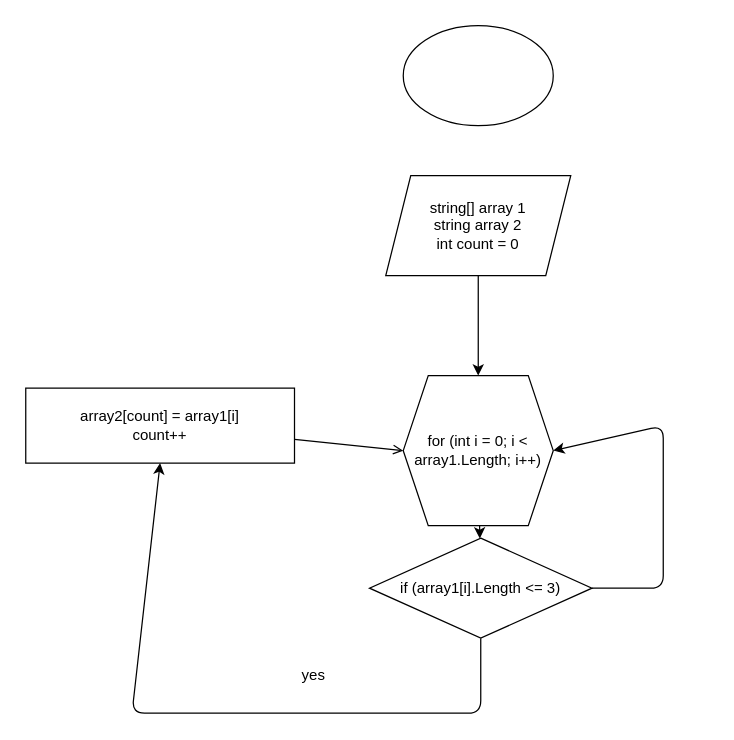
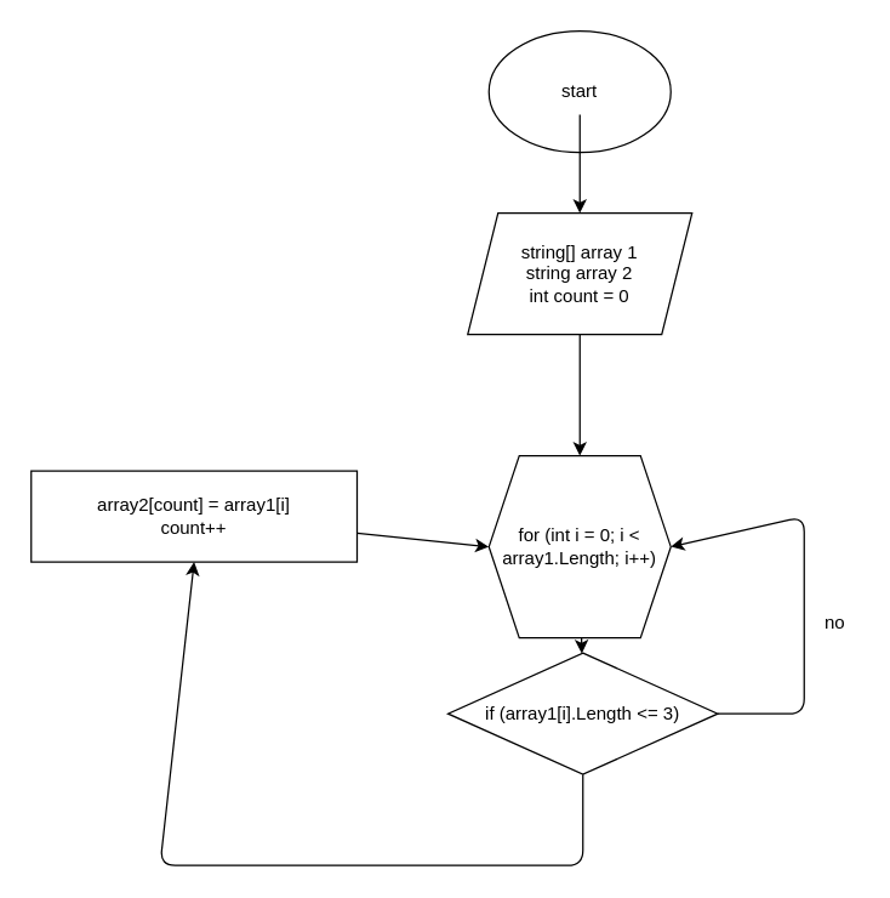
  <mxCell id="0" />
  <mxCell id="1" parent="0" />
  <mxCell id="2" value="" style="ellipse;whiteSpace=wrap;html=1;" vertex="1" parent="1"><mxGeometry x="322" y="20" width="120" height="80" as="geometry" /></mxCell>
+ <mxCell id="3" value="" style="edgeStyle=none;html=1;" edge="1" parent="1" source="4" target="6"><mxGeometry relative="1" as="geometry" /></mxCell>
+ <mxCell id="4" value="start" style="text;html=1;strokeColor=none;fillColor=none;align=center;verticalAlign=middle;whiteSpace=wrap;rounded=0;" vertex="1" parent="1"><mxGeometry x="352" y="45" width="60" height="30" as="geometry" /></mxCell>
  <mxCell id="5" value="" style="edgeStyle=none;html=1;" edge="1" parent="1" source="6" target="8"><mxGeometry relative="1" as="geometry" /></mxCell>
  <mxCell id="6" value="string[] array 1&lt;br&gt;string array 2&lt;br&gt;int count = 0" style="shape=parallelogram;perimeter=parallelogramPerimeter;whiteSpace=wrap;html=1;fixedSize=1;" vertex="1" parent="1"><mxGeometry x="308" y="140" width="148" height="80" as="geometry" /></mxCell>
  <mxCell id="7" value="" style="edgeStyle=none;html=1;" edge="1" parent="1" source="8" target="11"><mxGeometry relative="1" as="geometry" /></mxCell>
  <mxCell id="8" value="for (int i = 0; i &amp;lt; array1.Length; i++)" style="shape=hexagon;perimeter=hexagonPerimeter2;whiteSpace=wrap;html=1;fixedSize=1;" vertex="1" parent="1"><mxGeometry x="322" y="300" width="120" height="120" as="geometry" /></mxCell>
  <mxCell id="9" style="edgeStyle=none;html=1;exitX=0.5;exitY=1;exitDx=0;exitDy=0;entryX=0.5;entryY=1;entryDx=0;entryDy=0;" edge="1" parent="1" source="11" target="13"><mxGeometry relative="1" as="geometry"><mxPoint x="70" y="400" as="targetPoint" /><Array as="points"><mxPoint x="384" y="570" /><mxPoint x="105" y="570" /></Array></mxGeometry></mxCell>
  <mxCell id="10" style="edgeStyle=none;html=1;exitX=1;exitY=0.5;exitDx=0;exitDy=0;entryX=1;entryY=0.5;entryDx=0;entryDy=0;" edge="1" parent="1" source="11" target="8"><mxGeometry relative="1" as="geometry"><Array as="points"><mxPoint x="530" y="470" /><mxPoint x="530" y="340" /></Array></mxGeometry></mxCell>
  <mxCell id="11" value="if (array1[i].Length &amp;lt;= 3)" style="rhombus;whiteSpace=wrap;html=1;" vertex="1" parent="1"><mxGeometry x="295" y="430" width="178" height="80" as="geometry" /></mxCell>
- <mxCell id="12" style="edgeStyle=none;html=1;entryX=0;entryY=0.5;entryDx=0;entryDy=0;endArrow=open;" edge="1" parent="1" source="13" target="8"><mxGeometry relative="1" as="geometry" /></mxCell>
+ <mxCell id="12" style="edgeStyle=none;html=1;entryX=0;entryY=0.5;entryDx=0;entryDy=0;" edge="1" parent="1" source="13" target="8"><mxGeometry relative="1" as="geometry" /></mxCell>
  <mxCell id="13" value="array2[count] = array1[i]&lt;br&gt;count++" style="whiteSpace=wrap;html=1;" vertex="1" parent="1"><mxGeometry x="20" y="310" width="215" height="60" as="geometry" /></mxCell>
- <mxCell id="14" value="yes" style="text;html=1;align=center;verticalAlign=middle;resizable=0;points=[];autosize=1;strokeColor=none;fillColor=none;" vertex="1" parent="1"><mxGeometry x="235" y="530" width="30" height="20" as="geometry" /></mxCell>
+ <mxCell id="15" value="no" style="text;html=1;align=center;verticalAlign=middle;resizable=0;points=[];autosize=1;strokeColor=none;fillColor=none;" vertex="1" parent="1"><mxGeometry x="535" y="400" width="30" height="20" as="geometry" /></mxCell>
